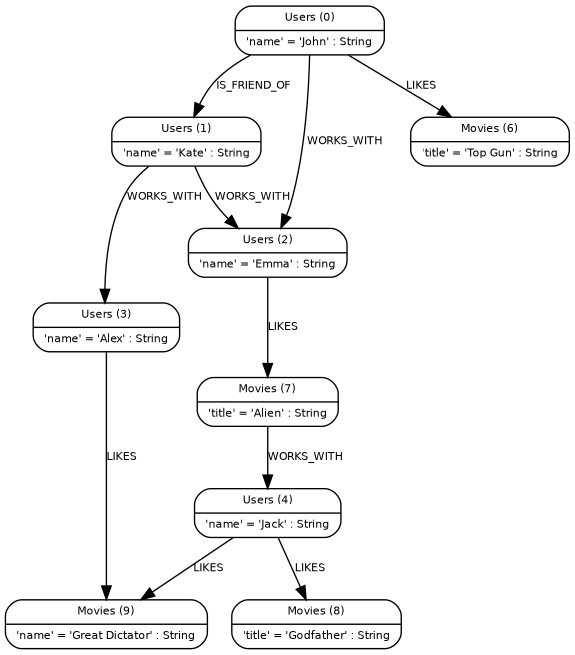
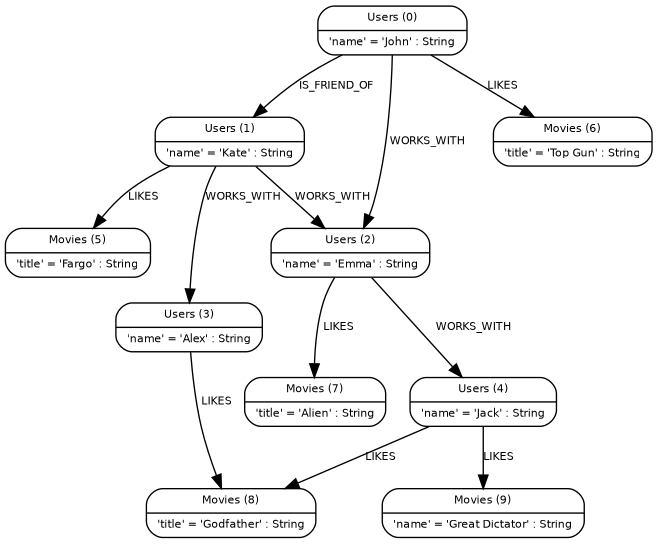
  digraph {
    node [fontname="Bitstream Vera Sans" fontsize=8 shape=Mrecord]
    edge [fontname="Bitstream Vera Sans" fontsize=8]
    n1 [label="{Users (0)|'name' = 'John' : String\l}"]
    n2 [label="{Users (1)|'name' = 'Kate' : String\l}"]
    n3 [label="{Users (2)|'name' = 'Emma' : String\l}"]
    n4 [label="{Movies (6)|'title' = 'Top Gun' : String\l}"]
+   n5 [label="{Movies (5)|'title' = 'Fargo' : String\l}"]
    n6 [label="{Users (3)|'name' = 'Alex' : String\l}"]
    n7 [label="{Users (4)|'name' = 'Jack' : String\l}"]
    n8 [label="{Movies (7)|'title' = 'Alien' : String\l}"]
    n9 [label="{Movies (8)|'title' = 'Godfather' : String\l}"]
    n10 [label="{Movies (9)|'name' = 'Great Dictator' : String\l}"]
    n1 -> n2 [label="IS_FRIEND_OF\n"]
    n1 -> n3 [label="WORKS_WITH\n"]
    n1 -> n4 [label="LIKES\n"]
    n2 -> n3 [label="WORKS_WITH\n"]
+   n2 -> n5 [label="LIKES\n"]
    n2 -> n6 [label="WORKS_WITH\n"]
-   n8 -> n7 [label="WORKS_WITH\n"]
+   n3 -> n7 [label="WORKS_WITH\n"]
    n3 -> n8 [label="LIKES\n"]
-   n6 -> n10 [label="LIKES\n"]
+   n6 -> n9 [label="LIKES\n"]
    n7 -> n9 [label="LIKES\n"]
    n7 -> n10 [label="LIKES\n"]
  }
